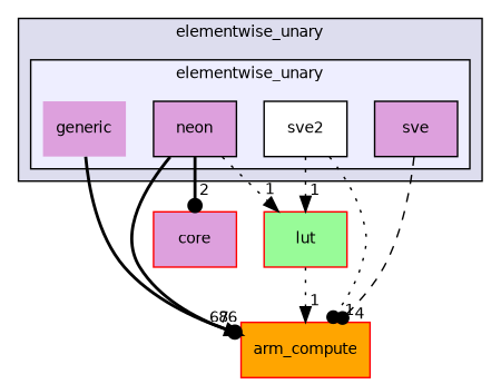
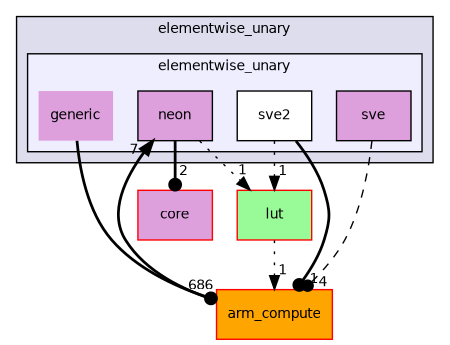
  digraph {
    compound=true
    node [fillcolor=plum fontname=Helvetica fontsize=10 shape=box style=filled]
    edge [arrowhead=dot headlabel=1 labeldistance=1.5 labelfontname=Helvetica labelfontsize=10 style=bold]
    n1 [label=generic shape=plaintext]
    n2 [label=neon]
    n3 [label=sve]
    n4 [fillcolor=white label=sve2]
    n5 [color=red fillcolor=orange label=arm_compute]
    n6 [color=red label=core]
    n7 [color=red fillcolor=palegreen label=lut]
    subgraph cluster_1 {
      bgcolor="#ddddee"
      fontname=Helvetica
      fontsize=10
      label=elementwise_unary
      pencolor=black
      subgraph cluster_2 {
        bgcolor="#eeeeff"
        fontname=Helvetica
        fontsize=10
        label=elementwise_unary
        pencolor=black
        n1
        n2
        n3
        n4
      }
    }
    n1 -> n5 [headlabel=686]
-   n2 -> n5 [arrowhead=normal headlabel=7]
+   n5 -> n2 [arrowhead=normal headlabel=7]
    n2 -> n6 [headlabel=2]
    n2 -> n7 [arrowhead=normal style=dotted]
    n3 -> n5 [headlabel=4 style=dashed]
-   n4 -> n5 [style=dotted]
+   n4 -> n5
    n4 -> n7 [arrowhead=normal style=dotted]
    n7 -> n5 [arrowhead=normal style=dotted]
  }
